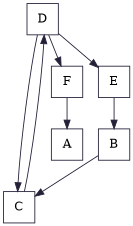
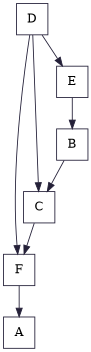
  digraph {
    color="#242038"
    node [color="#242038" shape=square]
    edge [color="#242038"]
    F
    A
    B
    C
    D
    E
    F -> A
    B -> C
-   C -> D
+   C -> F
    D -> F
    D -> C
    D -> E
    E -> B
  }
